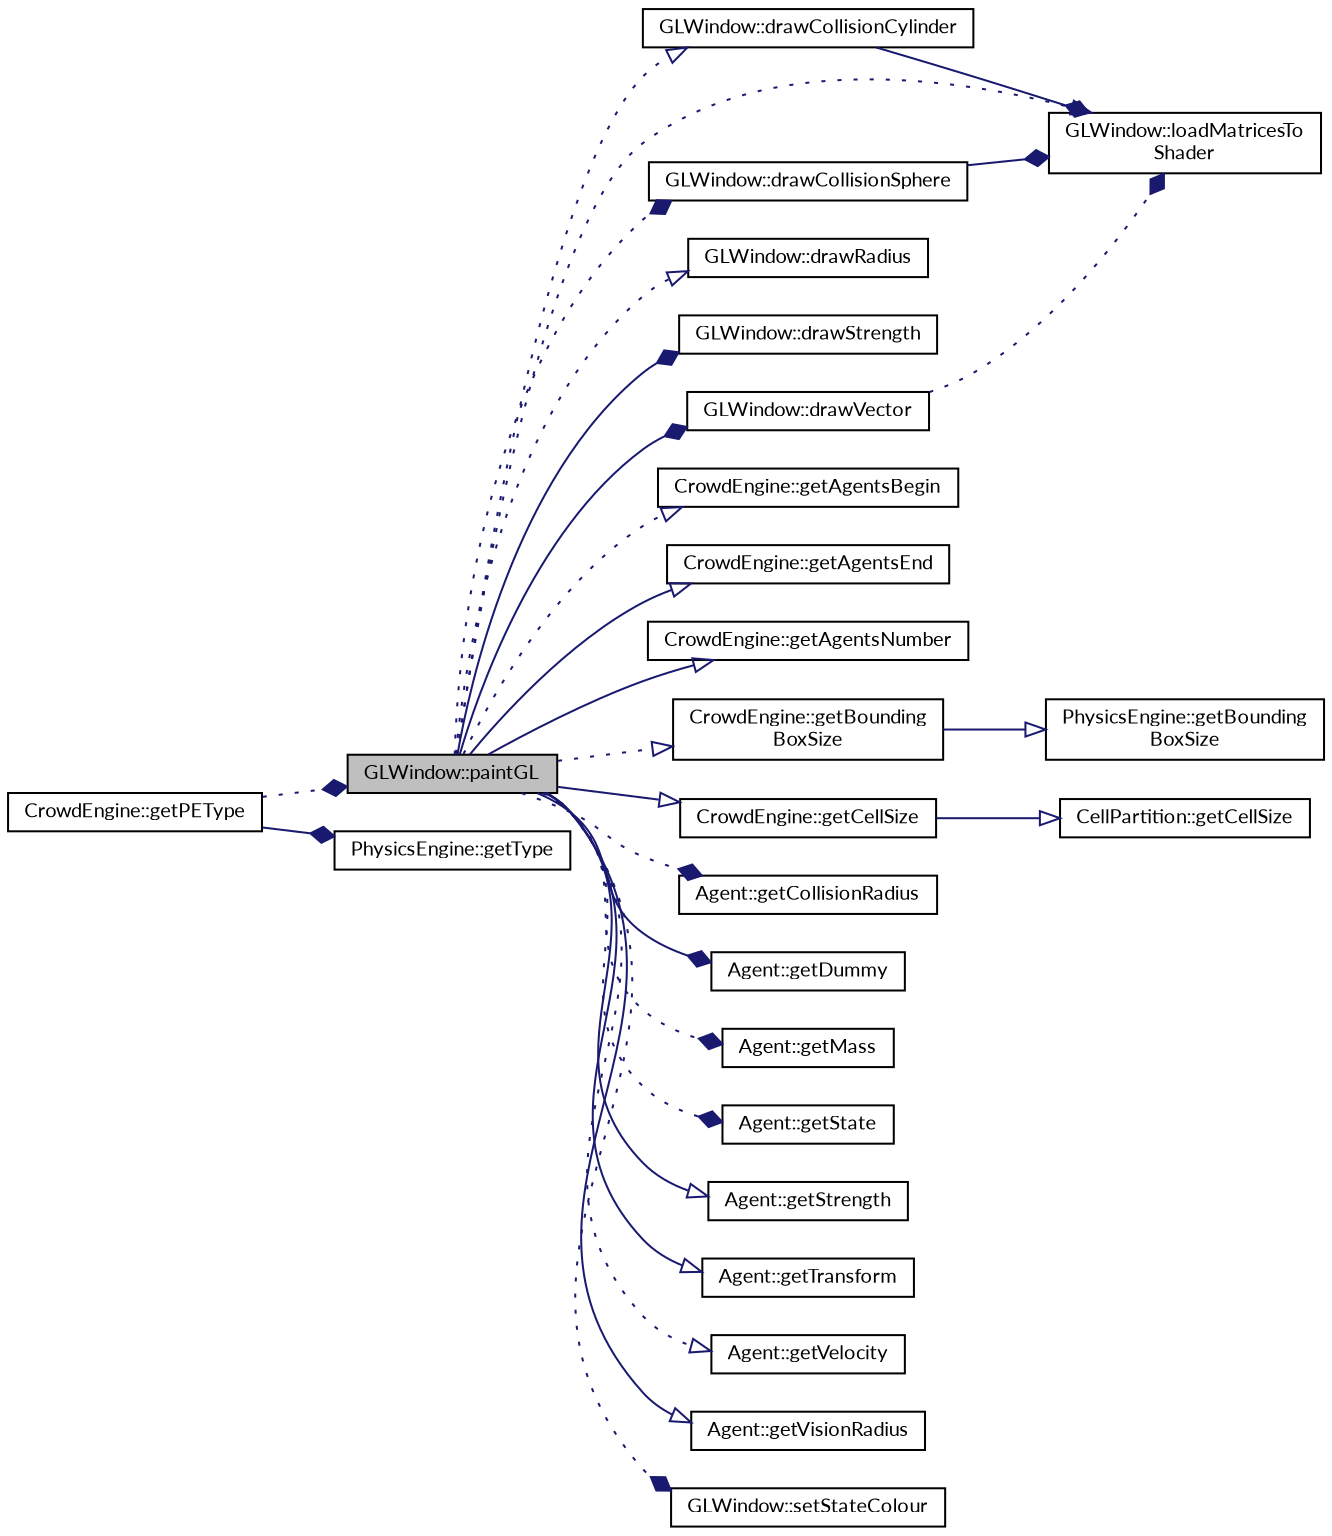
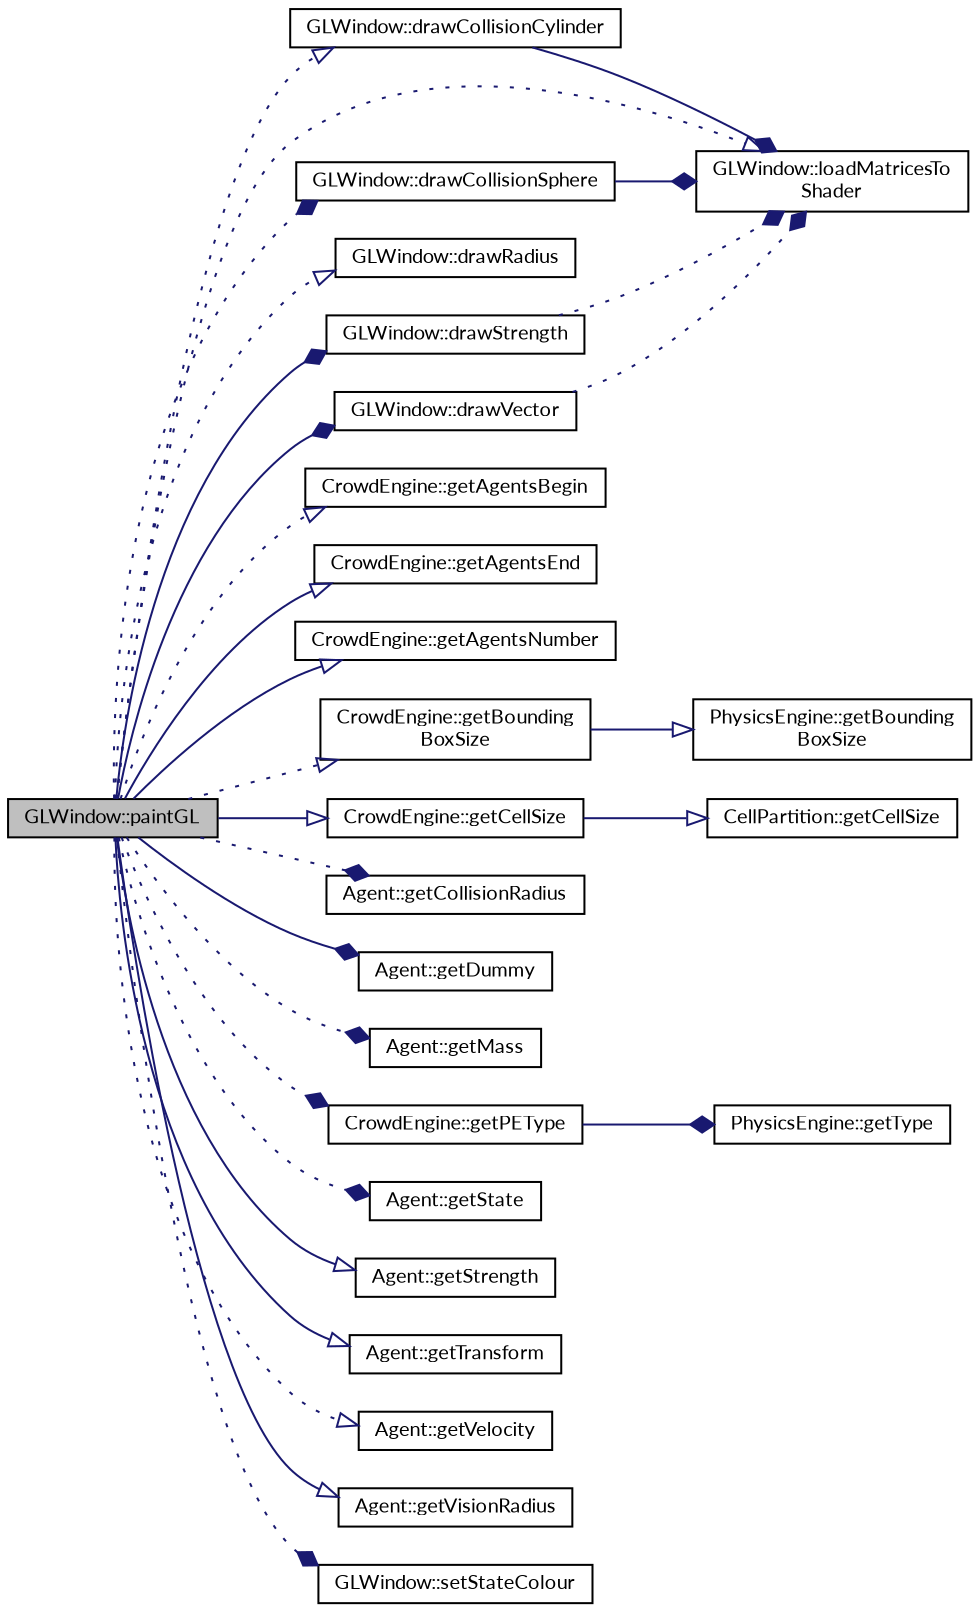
  digraph {
    fontname=Lato
    rankdir=LR
    node [color=black fillcolor=white fontname=Lato fontsize=10 shape=record style=filled]
    edge [arrowhead=onormal color=midnightblue fontname=Lato fontsize=10 labelfontname=FreeSans labelfontsize=10 style=dotted]
    n1 [fillcolor=grey75 fontcolor=black height=0.2 label="GLWindow::paintGL" width=0.4]
    n2 [height=0.2 label="GLWindow::drawCollisionCylinder" width=0.4]
    n3 [height=0.2 label="GLWindow::loadMatricesTo\lShader" width=0.4]
    n4 [height=0.2 label="GLWindow::drawCollisionSphere" width=0.4]
    n5 [height=0.2 label="GLWindow::drawRadius" width=0.4]
    n6 [height=0.2 label="GLWindow::drawStrength" width=0.4]
    n7 [height=0.2 label="GLWindow::drawVector" width=0.4]
    n8 [height=0.2 label="CrowdEngine::getAgentsBegin" width=0.4]
    n9 [height=0.2 label="CrowdEngine::getAgentsEnd" width=0.4]
    n10 [height=0.2 label="CrowdEngine::getAgentsNumber" width=0.4]
    n11 [height=0.2 label="CrowdEngine::getBounding\lBoxSize" width=0.4]
    n12 [height=0.2 label="CrowdEngine::getCellSize" width=0.4]
    n13 [height=0.2 label="Agent::getCollisionRadius" width=0.4]
    n14 [height=0.2 label="Agent::getDummy" width=0.4]
    n15 [height=0.2 label="Agent::getMass" width=0.4]
    n16 [height=0.2 label="CrowdEngine::getPEType" width=0.4]
    n17 [height=0.2 label="Agent::getState" width=0.4]
    n18 [height=0.2 label="Agent::getStrength" width=0.4]
    n19 [height=0.2 label="Agent::getTransform" width=0.4]
    n20 [height=0.2 label="Agent::getVelocity" width=0.4]
    n21 [height=0.2 label="Agent::getVisionRadius" width=0.4]
    n22 [height=0.2 label="GLWindow::setStateColour" width=0.4]
    n23 [height=0.2 label="PhysicsEngine::getBounding\lBoxSize" width=0.4]
    n24 [height=0.2 label="CellPartition::getCellSize" width=0.4]
    n25 [height=0.2 label="PhysicsEngine::getType" width=0.4]
    n1 -> n2
    n1 -> n3
    n1 -> n4 [arrowhead=diamond]
    n1 -> n5
    n1 -> n6 [arrowhead=diamond style=solid]
    n1 -> n7 [arrowhead=diamond style=solid]
    n1 -> n8
    n1 -> n9 [style=solid]
    n1 -> n10 [style=solid]
    n1 -> n11
    n1 -> n12 [style=solid]
    n1 -> n13 [arrowhead=diamond]
    n1 -> n14 [arrowhead=diamond style=solid]
    n1 -> n15 [arrowhead=diamond]
-   n16 -> n1 [arrowhead=diamond]
+   n1 -> n16 [arrowhead=diamond]
    n1 -> n17 [arrowhead=diamond]
    n1 -> n18 [style=solid]
    n1 -> n19 [style=solid]
    n1 -> n20
    n1 -> n21 [style=solid]
    n1 -> n22 [arrowhead=diamond]
    n2 -> n3 [arrowhead=diamond style=solid]
    n4 -> n3 [arrowhead=diamond style=solid]
+   n6 -> n3 [arrowhead=diamond]
    n7 -> n3 [arrowhead=diamond]
    n11 -> n23 [style=solid]
    n12 -> n24 [style=solid]
    n16 -> n25 [arrowhead=diamond style=solid]
  }
